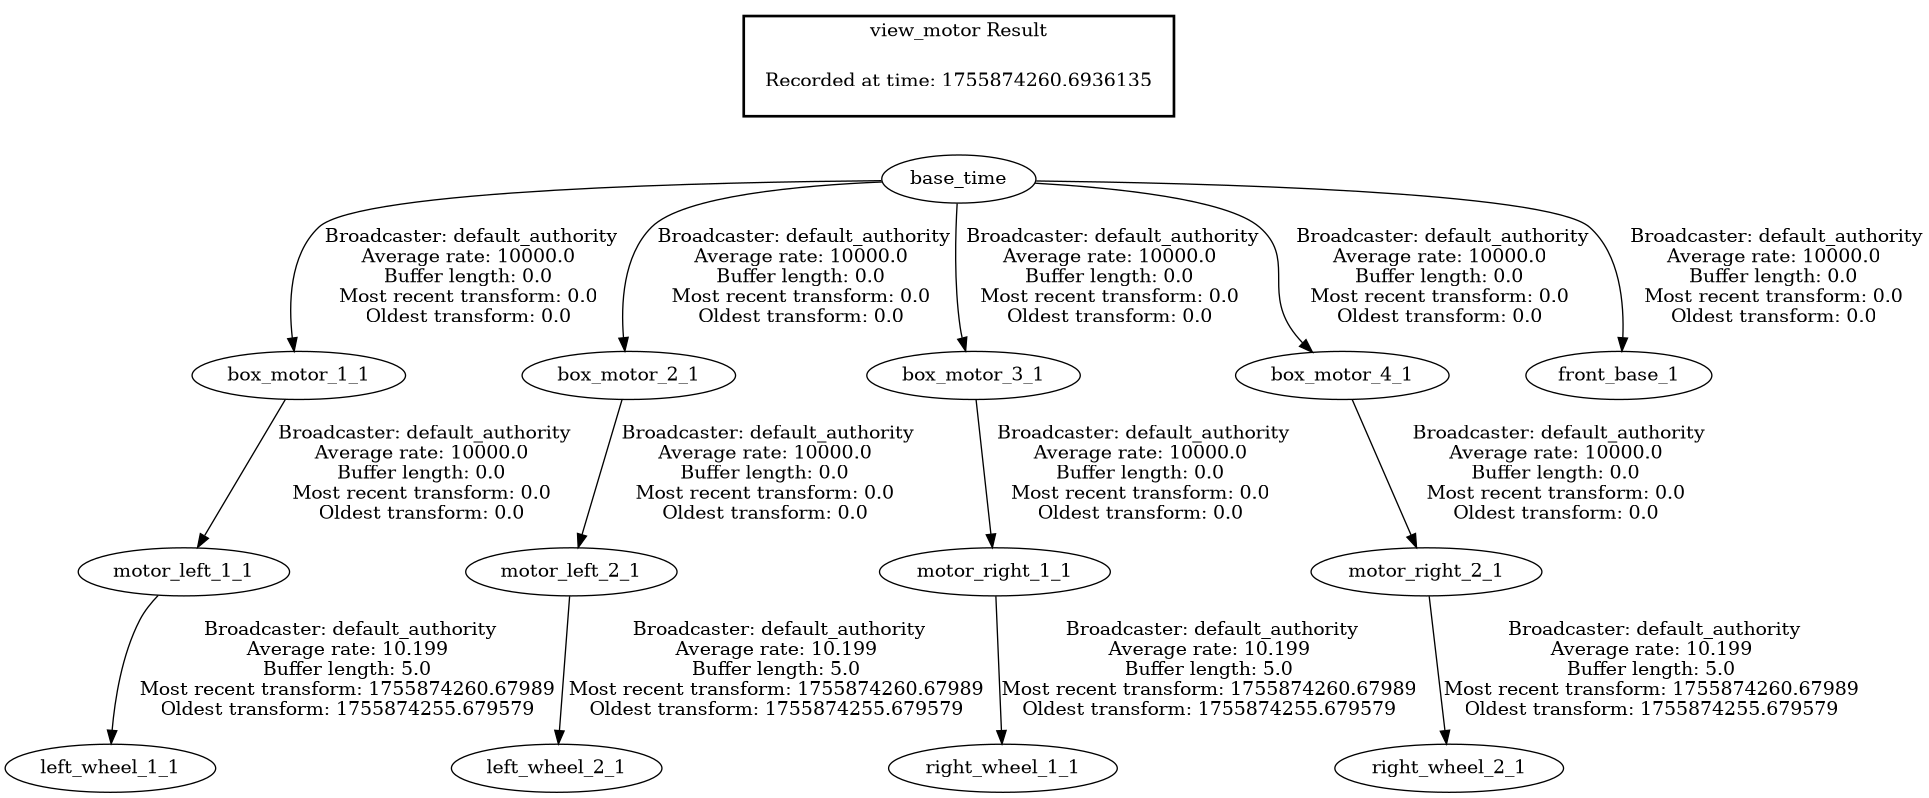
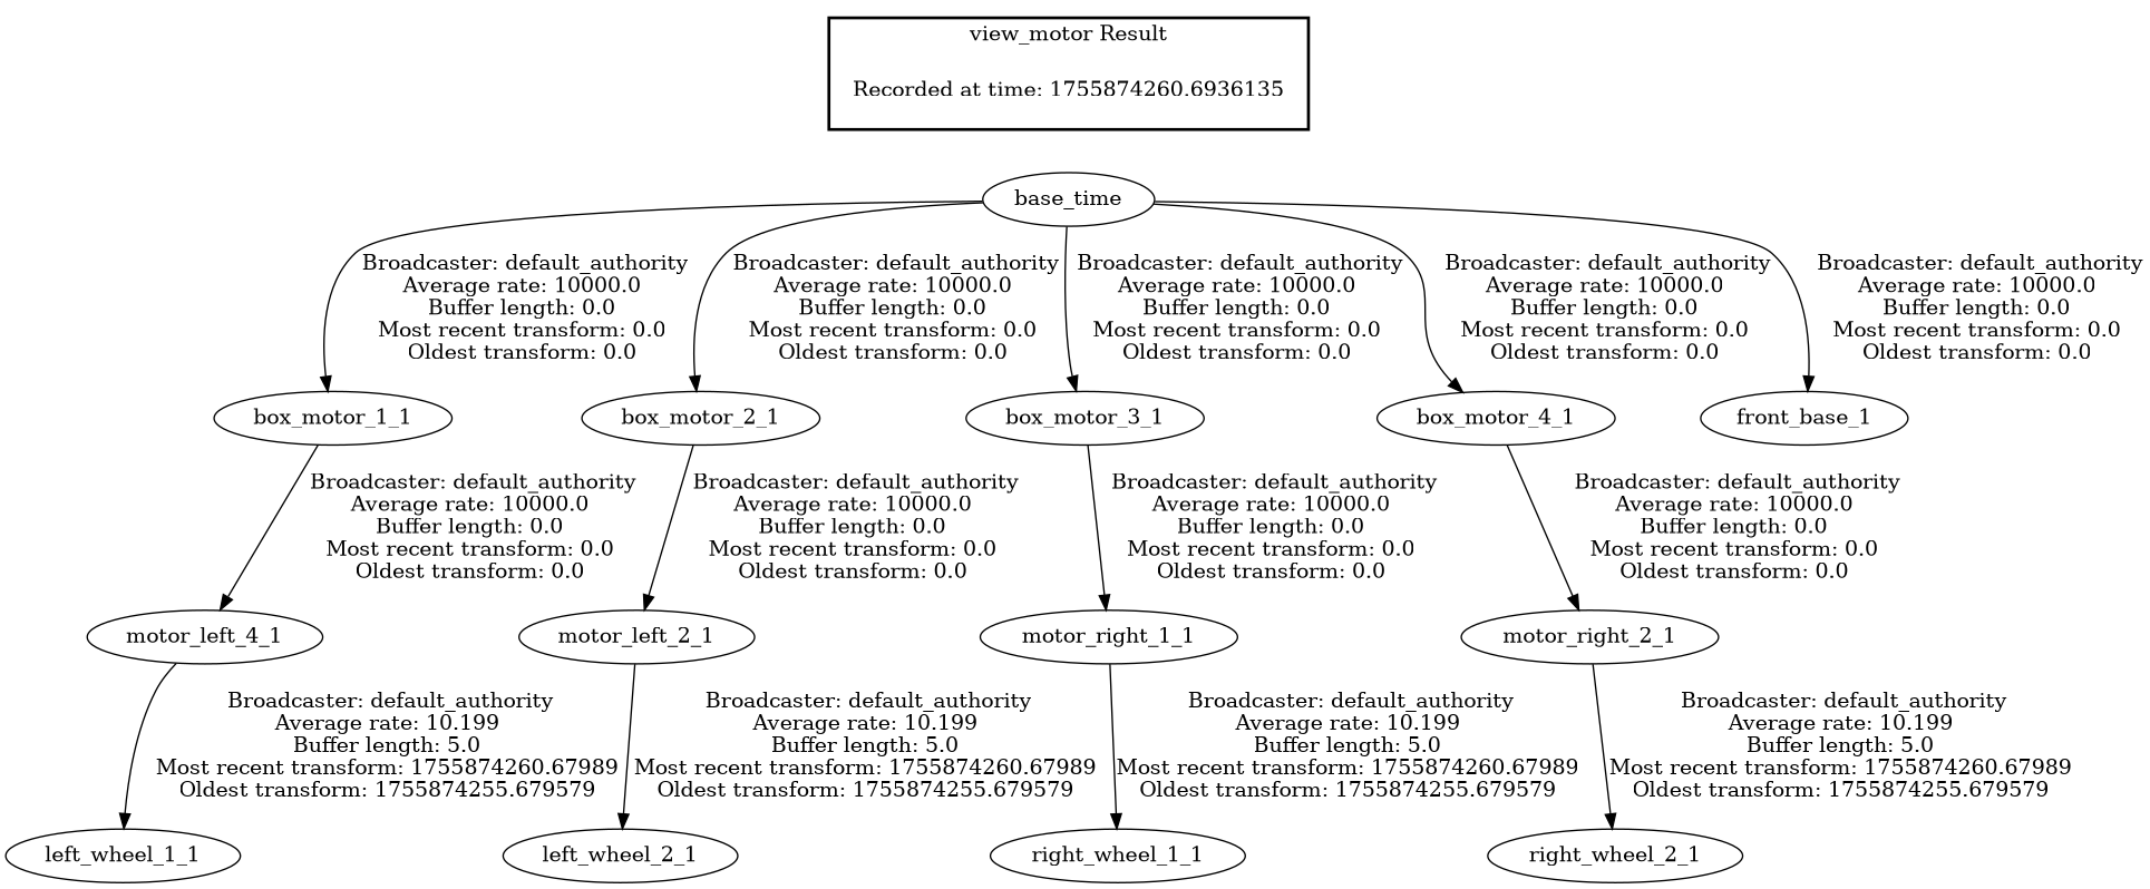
  digraph {
    "Recorded at time: 1755874260.6936135" [shape=plaintext]
    n2 [label=base_time]
    box_motor_1_1
    box_motor_2_1
    box_motor_3_1
    box_motor_4_1
    front_base_1
-   motor_left_1_1
+   motor_left_1_1 [label=motor_left_4_1]
    motor_left_2_1
    motor_right_1_1
    motor_right_2_1
    left_wheel_1_1
    left_wheel_2_1
    right_wheel_1_1
    right_wheel_2_1
    subgraph cluster_1 {
      color=black
      label="view_motor Result"
      style=bold
      "Recorded at time: 1755874260.6936135"
    }
    "Recorded at time: 1755874260.6936135" -> n2 [style=invis]
    n2 -> box_motor_1_1 [label=" Broadcaster: default_authority\nAverage rate: 10000.0\nBuffer length: 0.0\nMost recent transform: 0.0\nOldest transform: 0.0\n"]
    n2 -> box_motor_2_1 [label=" Broadcaster: default_authority\nAverage rate: 10000.0\nBuffer length: 0.0\nMost recent transform: 0.0\nOldest transform: 0.0\n"]
    n2 -> box_motor_3_1 [label=" Broadcaster: default_authority\nAverage rate: 10000.0\nBuffer length: 0.0\nMost recent transform: 0.0\nOldest transform: 0.0\n"]
    n2 -> box_motor_4_1 [label=" Broadcaster: default_authority\nAverage rate: 10000.0\nBuffer length: 0.0\nMost recent transform: 0.0\nOldest transform: 0.0\n"]
    n2 -> front_base_1 [label=" Broadcaster: default_authority\nAverage rate: 10000.0\nBuffer length: 0.0\nMost recent transform: 0.0\nOldest transform: 0.0\n"]
    box_motor_1_1 -> motor_left_1_1 [label=" Broadcaster: default_authority\nAverage rate: 10000.0\nBuffer length: 0.0\nMost recent transform: 0.0\nOldest transform: 0.0\n"]
    box_motor_2_1 -> motor_left_2_1 [label=" Broadcaster: default_authority\nAverage rate: 10000.0\nBuffer length: 0.0\nMost recent transform: 0.0\nOldest transform: 0.0\n"]
    box_motor_3_1 -> motor_right_1_1 [label=" Broadcaster: default_authority\nAverage rate: 10000.0\nBuffer length: 0.0\nMost recent transform: 0.0\nOldest transform: 0.0\n"]
    box_motor_4_1 -> motor_right_2_1 [label=" Broadcaster: default_authority\nAverage rate: 10000.0\nBuffer length: 0.0\nMost recent transform: 0.0\nOldest transform: 0.0\n"]
    motor_left_1_1 -> left_wheel_1_1 [label=" Broadcaster: default_authority\nAverage rate: 10.199\nBuffer length: 5.0\nMost recent transform: 1755874260.67989\nOldest transform: 1755874255.679579\n"]
    motor_left_2_1 -> left_wheel_2_1 [label=" Broadcaster: default_authority\nAverage rate: 10.199\nBuffer length: 5.0\nMost recent transform: 1755874260.67989\nOldest transform: 1755874255.679579\n"]
    motor_right_1_1 -> right_wheel_1_1 [label=" Broadcaster: default_authority\nAverage rate: 10.199\nBuffer length: 5.0\nMost recent transform: 1755874260.67989\nOldest transform: 1755874255.679579\n"]
    motor_right_2_1 -> right_wheel_2_1 [label=" Broadcaster: default_authority\nAverage rate: 10.199\nBuffer length: 5.0\nMost recent transform: 1755874260.67989\nOldest transform: 1755874255.679579\n"]
  }
